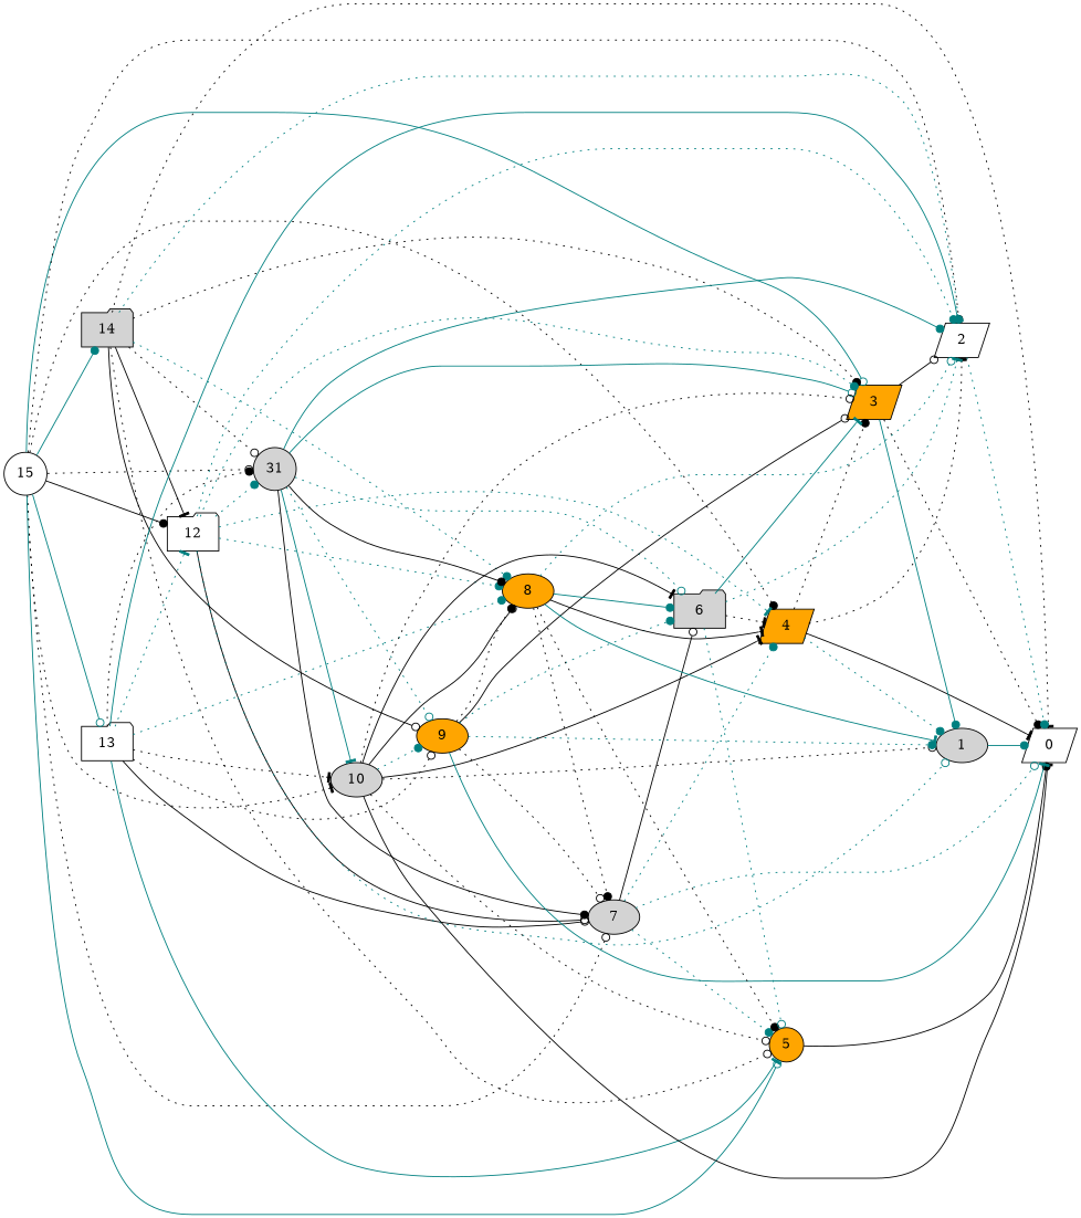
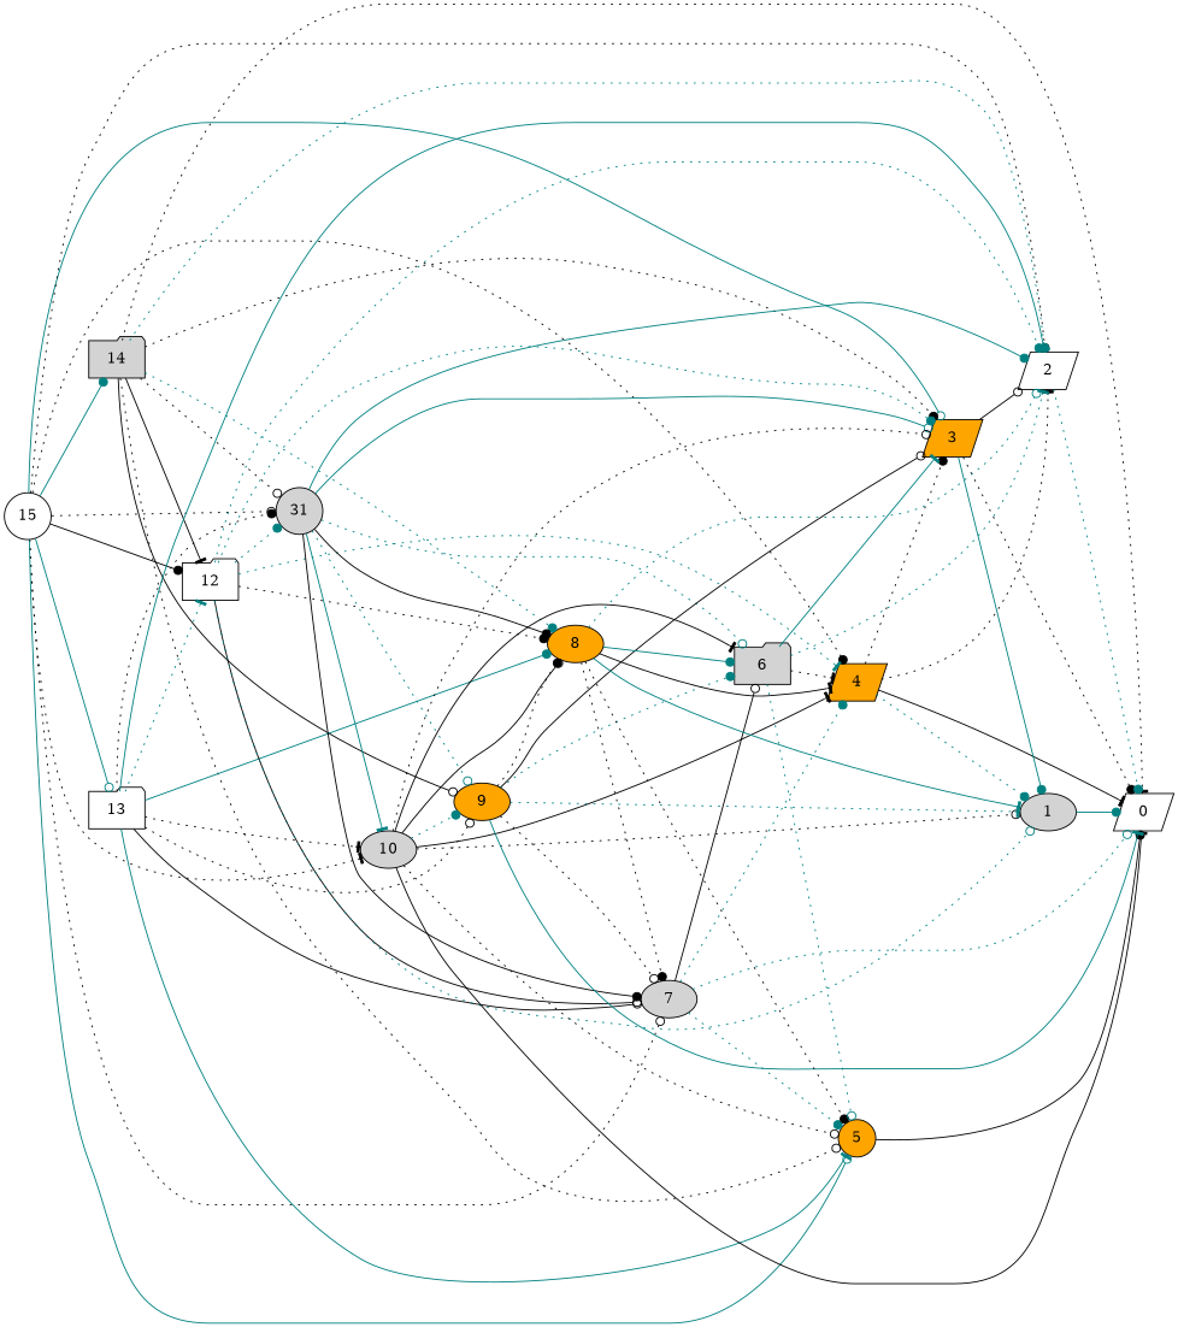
  digraph {
    rankdir=LR
    node [Weight=365 fillcolor=lightgrey shape=ellipse style=filled]
    edge [Weight=5 arrowhead=dot color=black style=dotted]
    15 [Weight=104 fillcolor=white shape=circle]
    14 [Weight=522 shape=folder]
    13 [Weight=104 fillcolor=white shape=folder]
    12 [Weight=417 fillcolor=white shape=folder]
    n5 [label=31 shape=circle]
    10 [Weight=313]
    7 [Weight=261]
    4 [Weight=261 fillcolor=orange shape=parallelogram]
    3 [Weight=417 fillcolor=orange shape=parallelogram]
    2 [fillcolor=white shape=parallelogram]
    5 [Weight=156 fillcolor=orange shape=circle]
    9 [Weight=313 fillcolor=orange]
    8 [Weight=261 fillcolor=orange]
    0 [Weight=469 fillcolor=white shape=parallelogram]
    1 [Weight=156]
    6 [shape=folder]
    15 -> 14 [Weight=8 color=teal style=solid]
    15 -> 13 [Weight=9 arrowhead=odot color=teal style=solid]
    15 -> 12 [Weight=9 style=solid]
    15 -> n5 [arrowhead=odot]
    15 -> 10 [Weight=9 arrowhead=tee]
    15 -> 7 [arrowhead=odot]
    15 -> 4 [Weight=4]
    15 -> 3 [arrowhead=odot color=teal style=solid]
    15 -> 2 [Weight=2]
    15 -> 5 [Weight=10 arrowhead=odot color=teal style=solid]
    14 -> 12 [Weight=9 arrowhead=tee style=solid]
    14 -> n5 [Weight=8 arrowhead=odot]
    14 -> 3 [Weight=10]
    14 -> 2 [Weight=7 color=teal]
    14 -> 5 [Weight=7 arrowhead=odot]
    14 -> 9 [Weight=4 arrowhead=odot style=solid]
    14 -> 8 [Weight=9 color=teal]
    14 -> 0 [Weight=10 arrowhead=tee]
    13 -> 12 [Weight=4 arrowhead=tee color=teal]
    13 -> n5 [Weight=9]
    13 -> 10 [Weight=9 arrowhead=tee]
    13 -> 7 [Weight=7 arrowhead=odot style=solid]
    13 -> 2 [Weight=9 arrowhead=tee color=teal style=solid]
    13 -> 5 [Weight=3 arrowhead=tee color=teal style=solid]
    13 -> 9 [Weight=8 arrowhead=odot]
-   13 -> 8 [Weight=8 color=teal]
+   13 -> 8 [Weight=8 color=teal style=solid]
    12 -> n5 [Weight=4 color=teal]
    12 -> 7 [Weight=4 arrowhead=odot style=solid]
    12 -> 4 [Weight=8 arrowhead=tee color=teal]
    12 -> 3 [Weight=7 color=teal]
    12 -> 2 [Weight=3 color=teal]
-   12 -> 8 [Weight=3 color=teal]
+   12 -> 8 [Weight=3]
    12 -> 1 [Weight=7 arrowhead=odot color=teal]
    n5 -> 10 [Weight=2 arrowhead=tee color=teal style=solid]
    n5 -> 7 [Weight=8 style=solid]
    n5 -> 3 [Weight=3 arrowhead=odot color=teal style=solid]
    n5 -> 2 [color=teal style=solid]
    n5 -> 9 [arrowhead=odot color=teal]
    n5 -> 8 [Weight=6 style=solid]
    n5 -> 6 [Weight=10 arrowhead=odot color=teal]
    10 -> 4 [Weight=8 arrowhead=tee style=solid]
    10 -> 3 [Weight=9 arrowhead=odot]
    10 -> 5 [Weight=8 arrowhead=odot]
    10 -> 9 [Weight=2 color=teal]
    10 -> 8 [arrowhead=odot style=solid]
    10 -> 0 [Weight=6 arrowhead=tee style=solid]
    10 -> 1 [Weight=10 arrowhead=odot]
    10 -> 6 [Weight=4 arrowhead=tee style=solid]
    7 -> 4 [Weight=9 color=teal]
    7 -> 5 [Weight=3 color=teal]
    7 -> 0 [Weight=6 arrowhead=odot color=teal]
    7 -> 6 [arrowhead=odot style=solid]
    4 -> 3 [Weight=7]
    4 -> 2 [Weight=8 arrowhead=tee]
    4 -> 0 [Weight=4 arrowhead=tee style=solid]
    4 -> 1 [color=teal]
    3 -> 2 [Weight=9 arrowhead=odot style=solid]
    3 -> 0 [Weight=3]
    3 -> 1 [color=teal style=solid]
    2 -> 0 [Weight=2 color=teal]
    5 -> 0 [Weight=8 style=solid]
    9 -> 7 [Weight=7 arrowhead=odot]
    9 -> 3 [arrowhead=odot style=solid]
    9 -> 8 [Weight=6]
    9 -> 0 [Weight=10 arrowhead=tee color=teal style=solid]
-   9 -> 1 [Weight=9 color=teal]
+   9 -> 1 [Weight=9 arrowhead=tee color=teal]
    9 -> 6 [Weight=3 color=teal]
    8 -> 7 [Weight=10]
    8 -> 4 [arrowhead=tee style=solid]
    8 -> 2 [Weight=3 arrowhead=odot color=teal]
    8 -> 5 [Weight=3]
    8 -> 1 [Weight=10 arrowhead=tee color=teal style=solid]
    8 -> 6 [Weight=3 color=teal style=solid]
    1 -> 0 [Weight=2 color=teal style=solid]
    6 -> 4 [Weight=7 arrowhead=tee]
    6 -> 3 [arrowhead=tee color=teal style=solid]
    6 -> 2 [Weight=2 arrowhead=tee color=teal]
    6 -> 5 [arrowhead=odot color=teal]
  }
